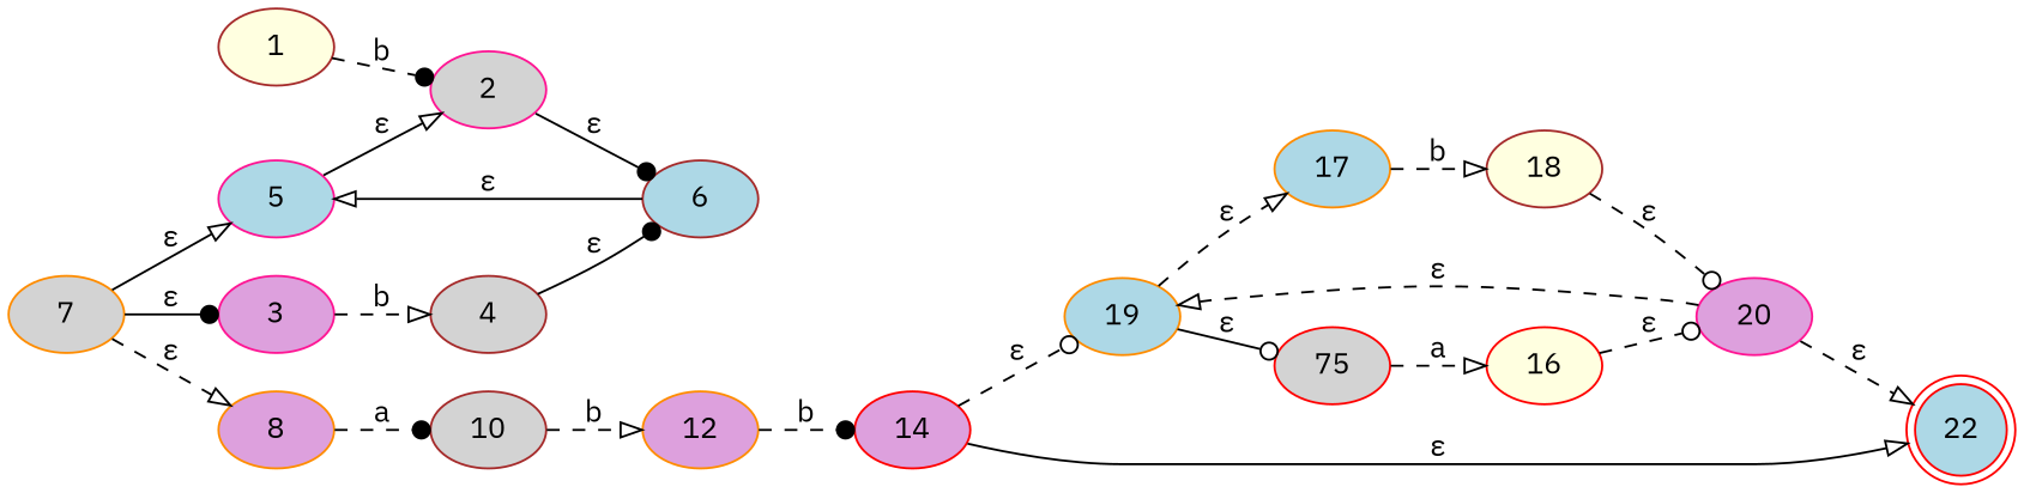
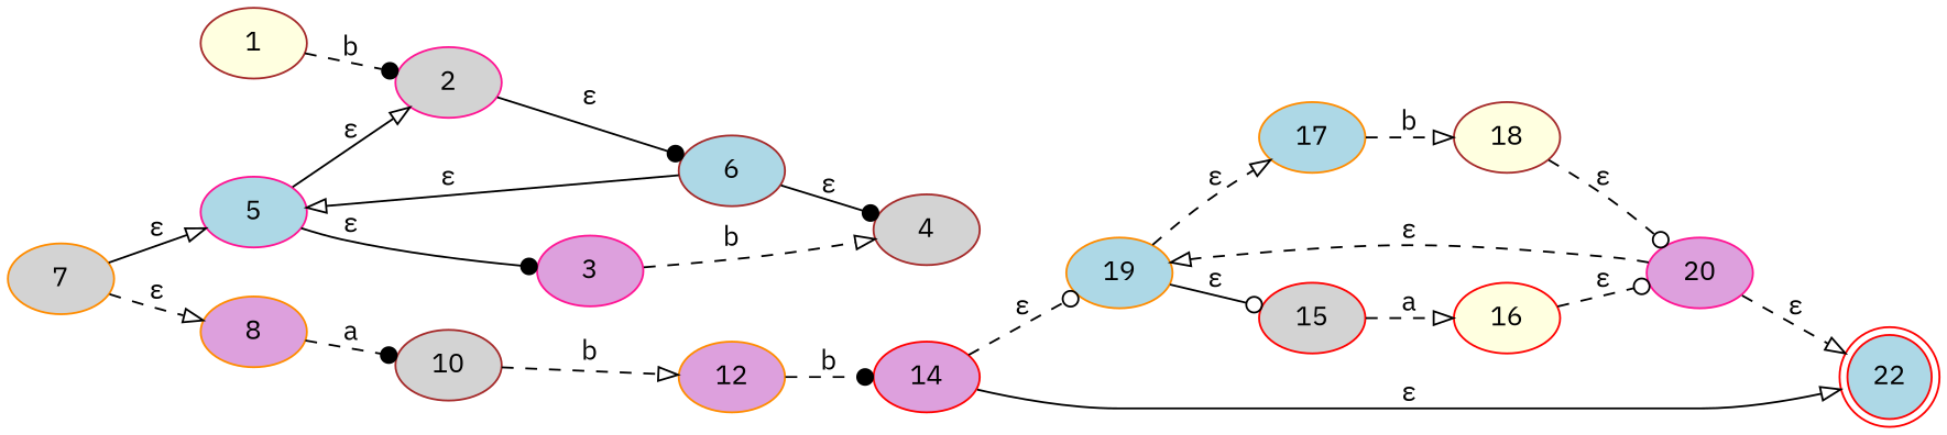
  digraph {
    fontname="IBM Plex Sans"
    rankdir=LR
    node [color=brown fillcolor=lightblue fontname="IBM Plex Sans" style=filled]
    edge [arrowhead=onormal fontname="IBM Plex Sans" style=dashed]
    n1 [color=deeppink label=5]
    n2 [color=deeppink fillcolor=plum label=3]
    n3 [color=deeppink fillcolor=lightgrey label=2]
    n4 [fillcolor=lightyellow label=1]
    n5 [fillcolor=lightgrey label=4]
    n6 [label=6]
    n7 [color=darkorange fillcolor=plum label=8]
    n8 [fillcolor=lightgrey label=10]
    n9 [color=darkorange fillcolor=lightgrey label=7]
    n10 [color=darkorange fillcolor=plum label=12]
    n11 [color=red fillcolor=plum label=14]
    n12 [color=darkorange label=19]
    n13 [color=red label=22 shape=doublecircle]
-   n14 [color=red fillcolor=lightgrey label=75]
+   n14 [color=red fillcolor=lightgrey label=15]
    n15 [color=darkorange label=17]
    n16 [color=red fillcolor=lightyellow label=16]
    n17 [fillcolor=lightyellow label=18]
    n18 [color=deeppink fillcolor=plum label=20]
-   n9 -> n2 [arrowhead=dot label="ε" style=solid]
+   n1 -> n2 [arrowhead=dot label="ε" style=solid]
    n1 -> n3 [label="ε" style=solid]
    n2 -> n5 [label=b]
    n3 -> n6 [arrowhead=dot label="ε" style=solid]
    n4 -> n3 [arrowhead=dot label=b]
-   n5 -> n6 [arrowhead=dot label="ε" style=solid]
+   n6 -> n5 [arrowhead=dot label="ε" style=solid]
    n6 -> n1 [label="ε" style=solid]
    n7 -> n8 [arrowhead=dot label=a]
    n8 -> n10 [label=b]
    n9 -> n1 [label="ε" style=solid]
    n9 -> n7 [label="ε"]
    n10 -> n11 [arrowhead=dot label=b]
    n11 -> n12 [arrowhead=odot label="ε"]
    n11 -> n13 [label="ε" style=solid]
    n12 -> n14 [arrowhead=odot label="ε" style=solid]
    n12 -> n15 [label="ε"]
    n14 -> n16 [label=a]
    n15 -> n17 [label=b]
    n16 -> n18 [arrowhead=odot label="ε"]
    n17 -> n18 [arrowhead=odot label="ε"]
    n18 -> n12 [label="ε"]
    n18 -> n13 [label="ε"]
  }
